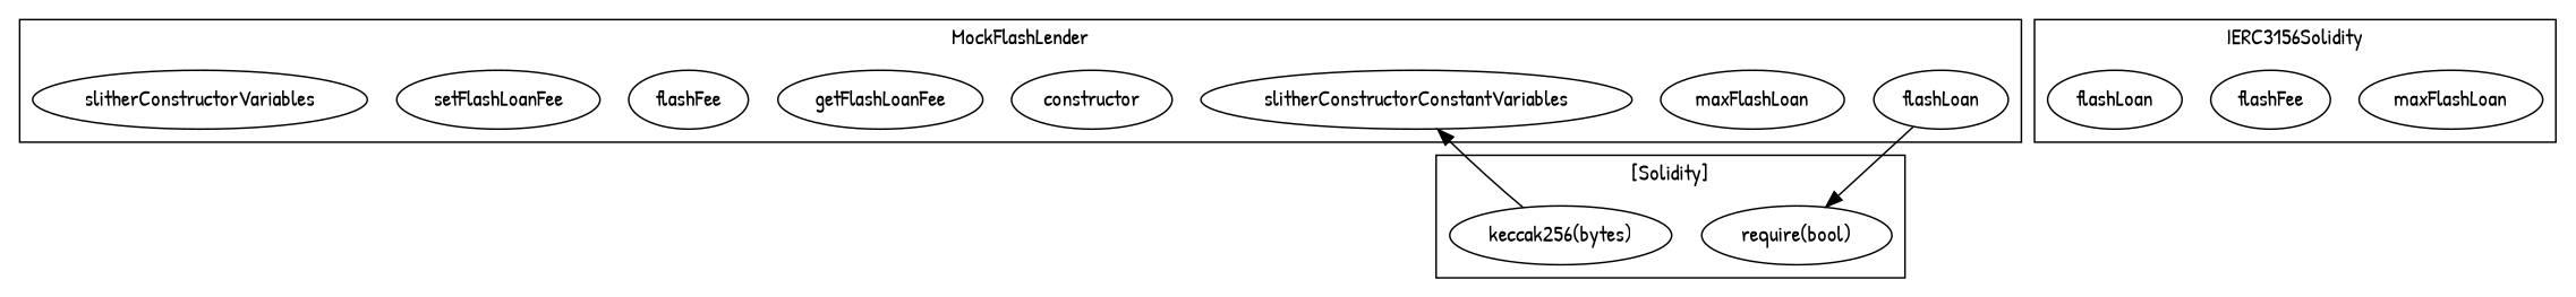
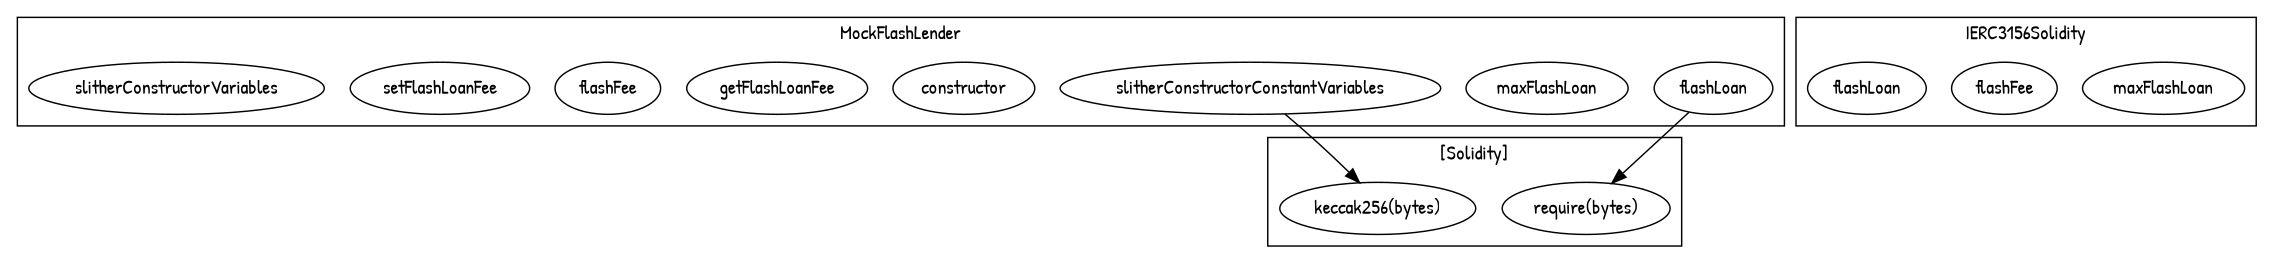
  strict digraph {
    fontname="Patrick Hand"
    node [fontname="Patrick Hand"]
    edge [fontname="Patrick Hand"]
    n1 [label=flashLoan]
    n2 [label=maxFlashLoan]
    n3 [label=slitherConstructorConstantVariables]
    n4 [label=constructor]
    n5 [label=getFlashLoanFee]
    n6 [label=flashFee]
    n7 [label=setFlashLoanFee]
    n8 [label=slitherConstructorVariables]
    n9 [label=maxFlashLoan]
    n10 [label=flashFee]
    n11 [label=flashLoan]
-   "require(bool)"
+   "require(bool)" [label="require(bytes)"]
    "keccak256(bytes)"
    subgraph cluster_1 {
      label=MockFlashLender
      n1
      n2
      n3
      n4
      n5
      n6
      n7
      n8
    }
    subgraph cluster_2 {
      label=IERC3156Solidity
      n9
      n10
      n11
    }
    subgraph cluster_3 {
      label="[Solidity]"
      "require(bool)"
      "keccak256(bytes)"
    }
    n1 -> "require(bool)"
-   "keccak256(bytes)" -> n3
+   n3 -> "keccak256(bytes)"
  }
